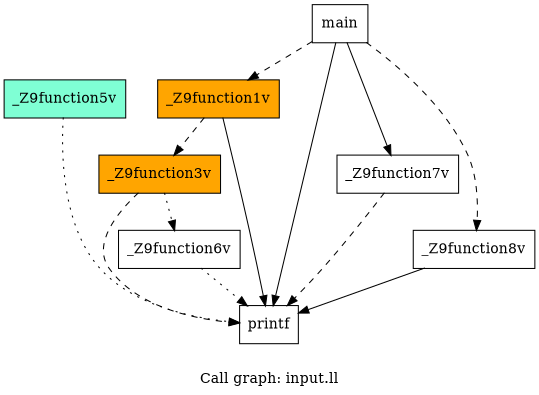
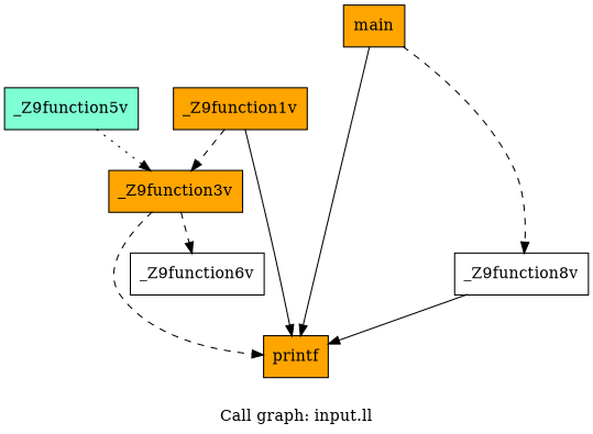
  digraph {
    label="Call graph: input.ll"
    node [fillcolor=white shape=record style=filled]
    edge [style=dashed]
    n1 [fillcolor=orange label="{_Z9function1v}"]
-   n2 [label="{printf}"]
+   n2 [fillcolor=orange label="{printf}"]
    n3 [fillcolor=orange label="{_Z9function3v}"]
    n4 [label="{_Z9function6v}"]
    n5 [fillcolor=aquamarine label="{_Z9function5v}"]
-   n6 [label="{_Z9function7v}"]
    n7 [label="{_Z9function8v}"]
-   n8 [label="{main}"]
+   n8 [fillcolor=orange label="{main}"]
    n1 -> n2 [style=solid]
    n1 -> n3
    n3 -> n2
-   n3 -> n4 [style=dotted]
-   n4 -> n2 [style=dotted]
-   n5 -> n2 [style=dotted]
-   n6 -> n2
+   n3 -> n4
+   n5 -> n3 [style=dotted]
    n7 -> n2 [style=solid]
-   n8 -> n1
    n8 -> n2 [style=solid]
-   n8 -> n6 [style=solid]
    n8 -> n7
  }
